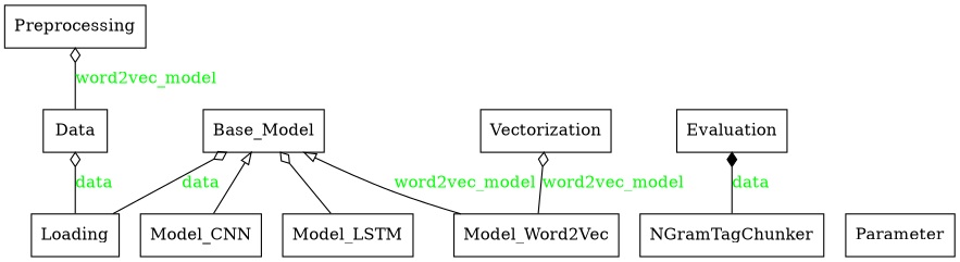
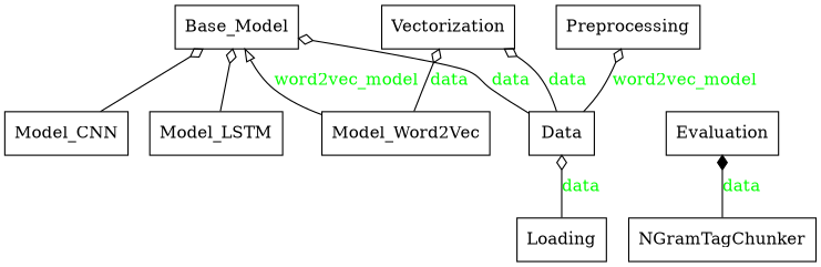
  digraph {
    rankdir=BT
    node [color=black fontcolor=black shape=record style=solid]
    edge [arrowhead=odiamond arrowtail=none fontcolor=green style=solid]
    n1 [label=<Base_Model>]
    n2 [label=<Data>]
    n3 [label=<Preprocessing>]
    n4 [label=<Vectorization>]
    n5 [label=<Loading>]
    n6 [label=<Evaluation>]
    n7 [label=<Model_CNN>]
    n8 [label=<Model_LSTM>]
    n9 [label=<Model_Word2Vec>]
    n10 [label=<NGramTagChunker>]
-   n11 [label=<Parameter>]
-   n5 -> n1 [label=data]
+   n2 -> n1 [label=data]
    n2 -> n3 [label=word2vec_model]
+   n2 -> n4 [label=data]
    n5 -> n2 [label=data]
-   n7 -> n1 [arrowhead=empty fontcolor="" style=""]
+   n7 -> n1 [fontcolor="" style=""]
    n8 -> n1 [fontcolor="" style=""]
    n9 -> n1 [arrowhead=empty label=word2vec_model]
-   n9 -> n4 [label=word2vec_model]
+   n9 -> n4 [label=data]
    n10 -> n6 [arrowhead=diamond label=data]
  }
